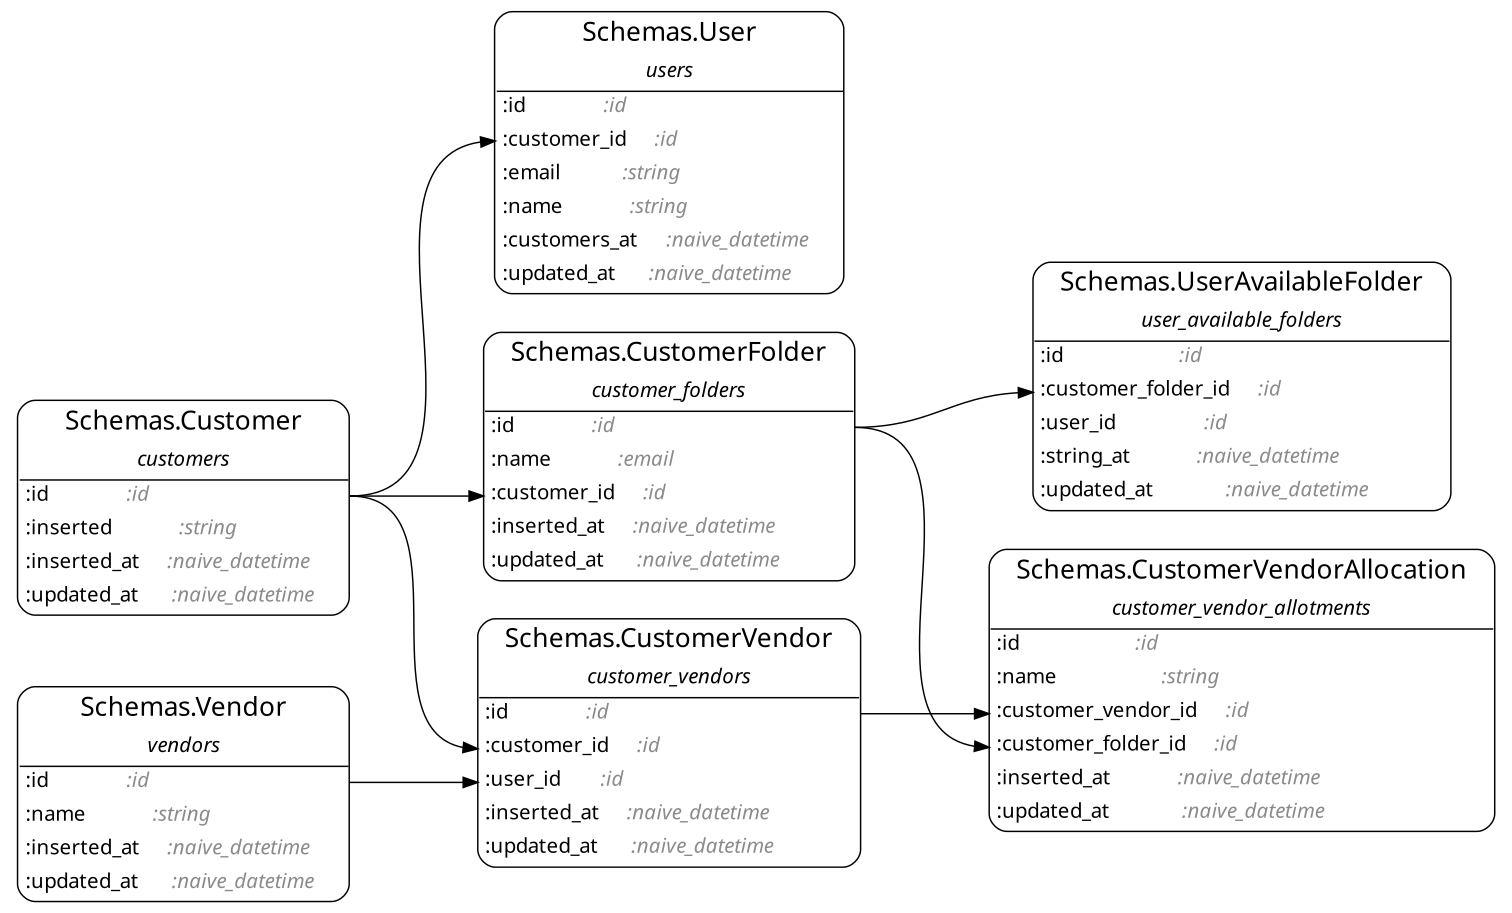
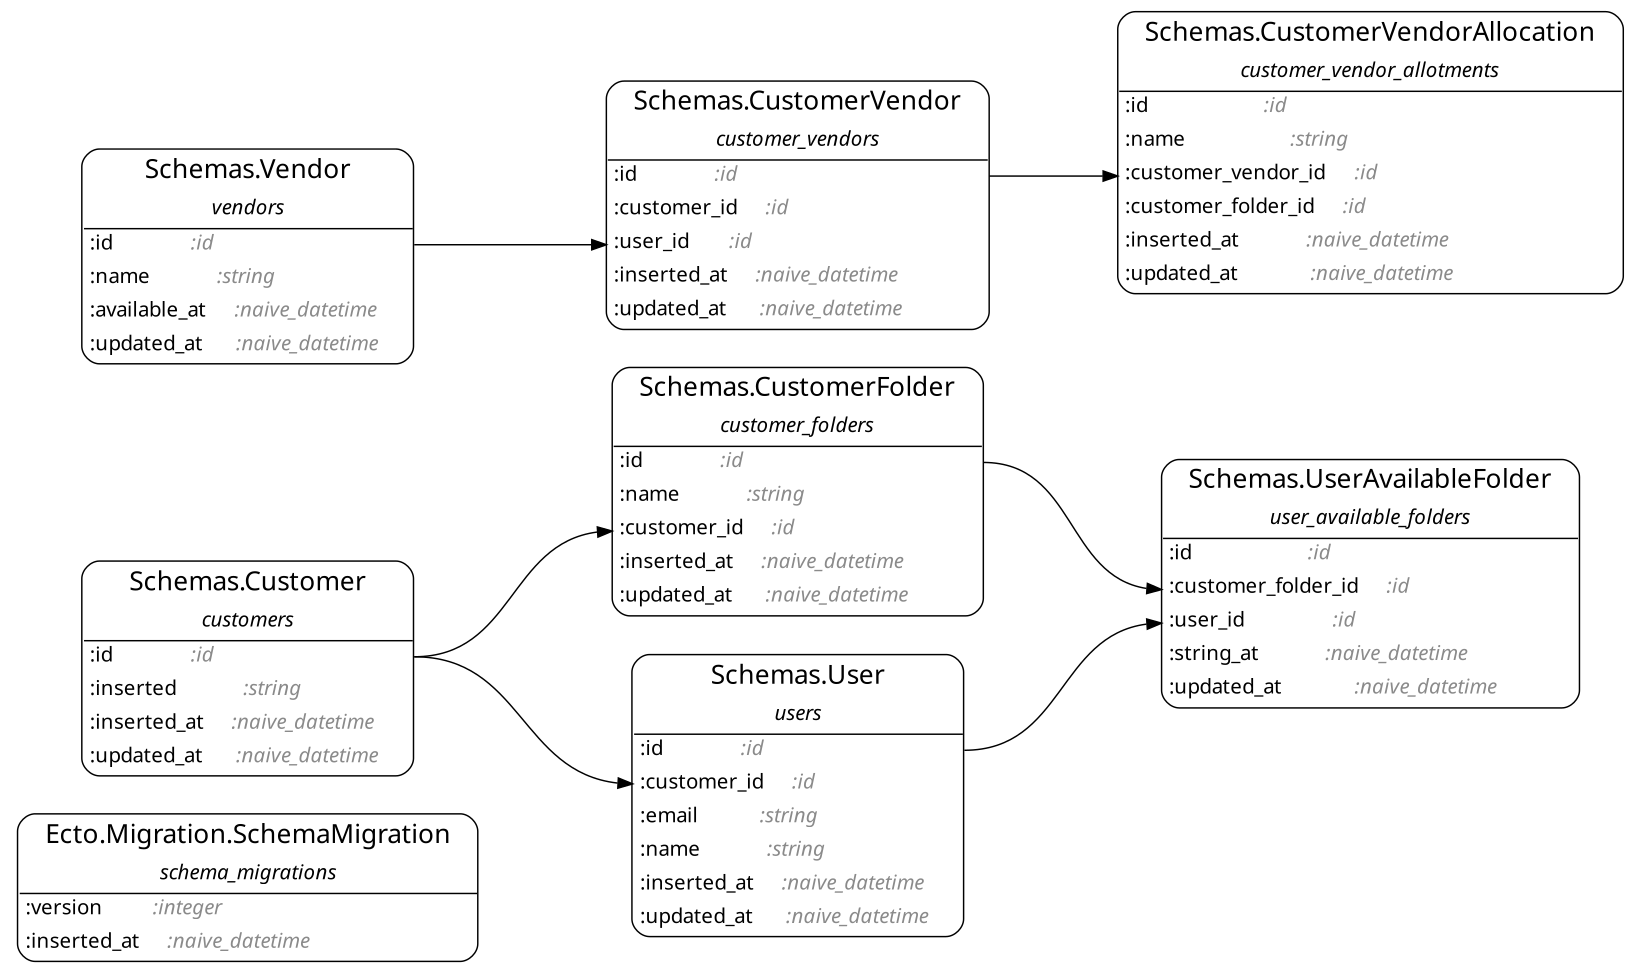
  digraph {
    fontname="Noto Sans"
    rankdir=LR
    ranksep=1.0
    node [fontname="Noto Sans" shape=none]
    edge [fontname="Noto Sans" headport="field@customer_id:w" tailport="field@id:e"]
+   n1 [label=<<table align='left' border='1' style='rounded' cellspacing='0' cellpadding='4' cellborder='0'><tr><td port='header@schema_module'><font point-size='18'>   Ecto.Migration.SchemaMigration   </font></td></tr><tr><td border='1' sides='b' colspan='2'><font point-size='14'><i>schema_migrations</i></font></td></tr><tr><td align='left' port='field@version'>:version         <i><font color='gray54'>:integer            </font></i></td></tr><tr><td align='left' port='field@inserted_at'>:inserted_at     <i><font color='gray54'>:naive_datetime     </font></i></td></tr></table>>]
    n2 [label=<<table align='left' border='1' style='rounded' cellspacing='0' cellpadding='4' cellborder='0'><tr><td port='header@schema_module'><font point-size='18'>   Schemas.Customer   </font></td></tr><tr><td border='1' sides='b' colspan='2'><font point-size='14'><i>customers</i></font></td></tr><tr><td align='left' port='field@id'>:id              <i><font color='gray54'>:id                 </font></i></td></tr><tr><td align='left' port='field@name'>:inserted            <i><font color='gray54'>:string             </font></i></td></tr><tr><td align='left' port='field@inserted_at'>:inserted_at     <i><font color='gray54'>:naive_datetime     </font></i></td></tr><tr><td align='left' port='field@updated_at'>:updated_at      <i><font color='gray54'>:naive_datetime     </font></i></td></tr></table>>]
-   n3 [label=<<table align='left' border='1' style='rounded' cellspacing='0' cellpadding='4' cellborder='0'><tr><td port='header@schema_module'><font point-size='18'>   Schemas.CustomerFolder   </font></td></tr><tr><td border='1' sides='b' colspan='2'><font point-size='14'><i>customer_folders</i></font></td></tr><tr><td align='left' port='field@id'>:id              <i><font color='gray54'>:id                 </font></i></td></tr><tr><td align='left' port='field@name'>:name            <i><font color='gray54'>:email             </font></i></td></tr><tr><td align='left' port='field@customer_id'>:customer_id     <i><font color='gray54'>:id                 </font></i></td></tr><tr><td align='left' port='field@inserted_at'>:inserted_at     <i><font color='gray54'>:naive_datetime     </font></i></td></tr><tr><td align='left' port='field@updated_at'>:updated_at      <i><font color='gray54'>:naive_datetime     </font></i></td></tr></table>>]
+   n3 [label=<<table align='left' border='1' style='rounded' cellspacing='0' cellpadding='4' cellborder='0'><tr><td port='header@schema_module'><font point-size='18'>   Schemas.CustomerFolder   </font></td></tr><tr><td border='1' sides='b' colspan='2'><font point-size='14'><i>customer_folders</i></font></td></tr><tr><td align='left' port='field@id'>:id              <i><font color='gray54'>:id                 </font></i></td></tr><tr><td align='left' port='field@name'>:name            <i><font color='gray54'>:string             </font></i></td></tr><tr><td align='left' port='field@customer_id'>:customer_id     <i><font color='gray54'>:id                 </font></i></td></tr><tr><td align='left' port='field@inserted_at'>:inserted_at     <i><font color='gray54'>:naive_datetime     </font></i></td></tr><tr><td align='left' port='field@updated_at'>:updated_at      <i><font color='gray54'>:naive_datetime     </font></i></td></tr></table>>]
    n4 [label=<<table align='left' border='1' style='rounded' cellspacing='0' cellpadding='4' cellborder='0'><tr><td port='header@schema_module'><font point-size='18'>   Schemas.CustomerVendor   </font></td></tr><tr><td border='1' sides='b' colspan='2'><font point-size='14'><i>customer_vendors</i></font></td></tr><tr><td align='left' port='field@id'>:id              <i><font color='gray54'>:id                 </font></i></td></tr><tr><td align='left' port='field@customer_id'>:customer_id     <i><font color='gray54'>:id                 </font></i></td></tr><tr><td align='left' port='field@vendor_id'>:user_id       <i><font color='gray54'>:id                 </font></i></td></tr><tr><td align='left' port='field@inserted_at'>:inserted_at     <i><font color='gray54'>:naive_datetime     </font></i></td></tr><tr><td align='left' port='field@updated_at'>:updated_at      <i><font color='gray54'>:naive_datetime     </font></i></td></tr></table>>]
-   n5 [label=<<table align='left' border='1' style='rounded' cellspacing='0' cellpadding='4' cellborder='0'><tr><td port='header@schema_module'><font point-size='18'>   Schemas.User   </font></td></tr><tr><td border='1' sides='b' colspan='2'><font point-size='14'><i>users</i></font></td></tr><tr><td align='left' port='field@id'>:id              <i><font color='gray54'>:id                 </font></i></td></tr><tr><td align='left' port='field@customer_id'>:customer_id     <i><font color='gray54'>:id                 </font></i></td></tr><tr><td align='left' port='field@email'>:email           <i><font color='gray54'>:string             </font></i></td></tr><tr><td align='left' port='field@name'>:name            <i><font color='gray54'>:string             </font></i></td></tr><tr><td align='left' port='field@inserted_at'>:customers_at     <i><font color='gray54'>:naive_datetime     </font></i></td></tr><tr><td align='left' port='field@updated_at'>:updated_at      <i><font color='gray54'>:naive_datetime     </font></i></td></tr></table>>]
+   n5 [label=<<table align='left' border='1' style='rounded' cellspacing='0' cellpadding='4' cellborder='0'><tr><td port='header@schema_module'><font point-size='18'>   Schemas.User   </font></td></tr><tr><td border='1' sides='b' colspan='2'><font point-size='14'><i>users</i></font></td></tr><tr><td align='left' port='field@id'>:id              <i><font color='gray54'>:id                 </font></i></td></tr><tr><td align='left' port='field@customer_id'>:customer_id     <i><font color='gray54'>:id                 </font></i></td></tr><tr><td align='left' port='field@email'>:email           <i><font color='gray54'>:string             </font></i></td></tr><tr><td align='left' port='field@name'>:name            <i><font color='gray54'>:string             </font></i></td></tr><tr><td align='left' port='field@inserted_at'>:inserted_at     <i><font color='gray54'>:naive_datetime     </font></i></td></tr><tr><td align='left' port='field@updated_at'>:updated_at      <i><font color='gray54'>:naive_datetime     </font></i></td></tr></table>>]
    n6 [label=<<table align='left' border='1' style='rounded' cellspacing='0' cellpadding='4' cellborder='0'><tr><td port='header@schema_module'><font point-size='18'>   Schemas.CustomerVendorAllocation   </font></td></tr><tr><td border='1' sides='b' colspan='2'><font point-size='14'><i>customer_vendor_allotments</i></font></td></tr><tr><td align='left' port='field@id'>:id                     <i><font color='gray54'>:id                 </font></i></td></tr><tr><td align='left' port='field@name'>:name                   <i><font color='gray54'>:string             </font></i></td></tr><tr><td align='left' port='field@customer_vendor_id'>:customer_vendor_id     <i><font color='gray54'>:id                 </font></i></td></tr><tr><td align='left' port='field@customer_folder_id'>:customer_folder_id     <i><font color='gray54'>:id                 </font></i></td></tr><tr><td align='left' port='field@inserted_at'>:inserted_at            <i><font color='gray54'>:naive_datetime     </font></i></td></tr><tr><td align='left' port='field@updated_at'>:updated_at             <i><font color='gray54'>:naive_datetime     </font></i></td></tr></table>>]
    n7 [label=<<table align='left' border='1' style='rounded' cellspacing='0' cellpadding='4' cellborder='0'><tr><td port='header@schema_module'><font point-size='18'>   Schemas.UserAvailableFolder   </font></td></tr><tr><td border='1' sides='b' colspan='2'><font point-size='14'><i>user_available_folders</i></font></td></tr><tr><td align='left' port='field@id'>:id                     <i><font color='gray54'>:id                 </font></i></td></tr><tr><td align='left' port='field@customer_folder_id'>:customer_folder_id     <i><font color='gray54'>:id                 </font></i></td></tr><tr><td align='left' port='field@user_id'>:user_id                <i><font color='gray54'>:id                 </font></i></td></tr><tr><td align='left' port='field@inserted_at'>:string_at            <i><font color='gray54'>:naive_datetime     </font></i></td></tr><tr><td align='left' port='field@updated_at'>:updated_at             <i><font color='gray54'>:naive_datetime     </font></i></td></tr></table>>]
-   n8 [label=<<table align='left' border='1' style='rounded' cellspacing='0' cellpadding='4' cellborder='0'><tr><td port='header@schema_module'><font point-size='18'>   Schemas.Vendor   </font></td></tr><tr><td border='1' sides='b' colspan='2'><font point-size='14'><i>vendors</i></font></td></tr><tr><td align='left' port='field@id'>:id              <i><font color='gray54'>:id                 </font></i></td></tr><tr><td align='left' port='field@name'>:name            <i><font color='gray54'>:string             </font></i></td></tr><tr><td align='left' port='field@inserted_at'>:inserted_at     <i><font color='gray54'>:naive_datetime     </font></i></td></tr><tr><td align='left' port='field@updated_at'>:updated_at      <i><font color='gray54'>:naive_datetime     </font></i></td></tr></table>>]
+   n8 [label=<<table align='left' border='1' style='rounded' cellspacing='0' cellpadding='4' cellborder='0'><tr><td port='header@schema_module'><font point-size='18'>   Schemas.Vendor   </font></td></tr><tr><td border='1' sides='b' colspan='2'><font point-size='14'><i>vendors</i></font></td></tr><tr><td align='left' port='field@id'>:id              <i><font color='gray54'>:id                 </font></i></td></tr><tr><td align='left' port='field@name'>:name            <i><font color='gray54'>:string             </font></i></td></tr><tr><td align='left' port='field@inserted_at'>:available_at     <i><font color='gray54'>:naive_datetime     </font></i></td></tr><tr><td align='left' port='field@updated_at'>:updated_at      <i><font color='gray54'>:naive_datetime     </font></i></td></tr></table>>]
    n2 -> n3
-   n2 -> n4
    n2 -> n5
-   n3 -> n6 [headport="field@customer_folder_id:w"]
    n3 -> n7 [headport="field@customer_folder_id:w"]
    n4 -> n6 [headport="field@customer_vendor_id:w"]
+   n5 -> n7 [headport="field@user_id:w"]
    n8 -> n4 [headport="field@vendor_id:w"]
  }
